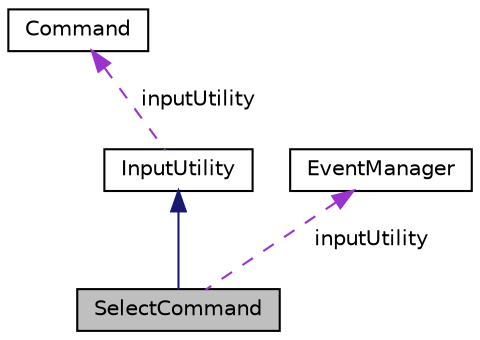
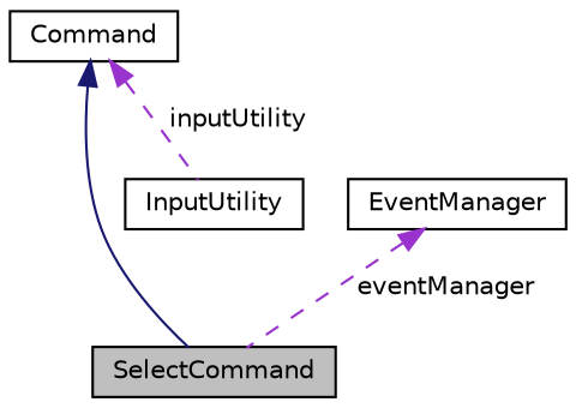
  digraph {
    node [color=black fillcolor=white fontname=Helvetica fontsize=10 shape=record style=filled]
    edge [color=darkorchid3 dir=back fontname=Helvetica fontsize=10 labelfontname=Helvetica labelfontsize=10 style=dashed]
    n1 [fillcolor=grey75 fontcolor=black height=0.2 label=SelectCommand width=0.4]
    n2 [height=0.2 label=Command width=0.4]
    n3 [height=0.2 label=InputUtility width=0.4]
    n4 [height=0.2 label=EventManager width=0.4]
-   n3 -> n1 [color=midnightblue style=solid]
+   n2 -> n1 [color=midnightblue style=solid]
    n2 -> n3 [label=" inputUtility"]
-   n4 -> n1 [label=" inputUtility"]
+   n4 -> n1 [label=" eventManager"]
  }
